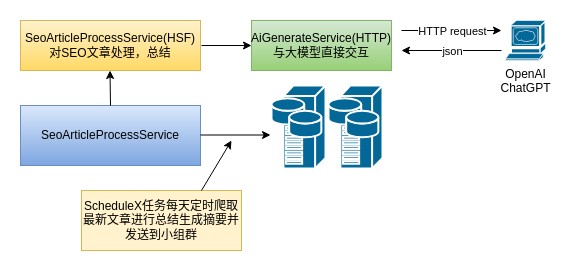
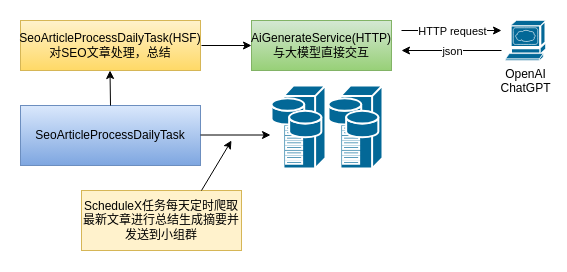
  <mxCell id="0" />
  <mxCell id="1" parent="0" />
  <mxCell id="2" value="AiGenerateService(HTTP)&lt;br&gt;与大模型直接交互" style="rounded=0;whiteSpace=wrap;html=1;fillColor=#d5e8d4;gradientColor=#97d077;strokeColor=#82b366;" vertex="1" parent="1"><mxGeometry x="251" y="20" width="140" height="50" as="geometry" /></mxCell>
- <mxCell id="3" value="SeoArticleProcessService(HSF)&lt;br&gt;对SEO文章处理，总结" style="rounded=0;whiteSpace=wrap;html=1;fillColor=#fff2cc;strokeColor=#d6b656;gradientColor=#ffd966;" vertex="1" parent="1"><mxGeometry x="20" y="20" width="180" height="50" as="geometry" /></mxCell>
+ <mxCell id="3" value="SeoArticleProcessDailyTask(HSF)&lt;br&gt;对SEO文章处理，总结" style="rounded=0;whiteSpace=wrap;html=1;fillColor=#fff2cc;strokeColor=#d6b656;gradientColor=#ffd966;" vertex="1" parent="1"><mxGeometry x="20" y="20" width="180" height="50" as="geometry" /></mxCell>
  <mxCell id="4" value="OpenAI&lt;br&gt;ChatGPT" style="shape=mxgraph.cisco.servers.www_server;sketch=0;html=1;pointerEvents=1;dashed=0;fillColor=#036897;strokeColor=#ffffff;strokeWidth=2;verticalLabelPosition=bottom;verticalAlign=top;align=center;outlineConnect=0;" vertex="1" parent="1"><mxGeometry x="505" y="20" width="40" height="40" as="geometry" /></mxCell>
  <mxCell id="5" value="" style="endArrow=classic;html=1;rounded=0;" edge="1" parent="1"><mxGeometry relative="1" as="geometry"><mxPoint x="401" y="30" as="sourcePoint" /><mxPoint x="501" y="30" as="targetPoint" /></mxGeometry></mxCell>
  <mxCell id="6" value="HTTP request" style="edgeLabel;resizable=0;html=1;align=center;verticalAlign=middle;" connectable="0" vertex="1" parent="5"><mxGeometry relative="1" as="geometry" /></mxCell>
  <mxCell id="7" value="" style="endArrow=classic;html=1;rounded=0;" edge="1" parent="1"><mxGeometry relative="1" as="geometry"><mxPoint x="501" y="50" as="sourcePoint" /><mxPoint x="401" y="50" as="targetPoint" /></mxGeometry></mxCell>
  <mxCell id="8" value="json" style="edgeLabel;resizable=0;html=1;align=center;verticalAlign=middle;" connectable="0" vertex="1" parent="7"><mxGeometry relative="1" as="geometry" /></mxCell>
  <mxCell id="9" value="" style="endArrow=classic;html=1;rounded=0;entryX=0;entryY=0.5;entryDx=0;entryDy=0;" edge="1" parent="1" target="2"><mxGeometry width="50" height="50" relative="1" as="geometry"><mxPoint x="201" y="45" as="sourcePoint" /><mxPoint x="241" y="44.5" as="targetPoint" /></mxGeometry></mxCell>
  <mxCell id="10" value="" style="shape=mxgraph.cisco.servers.storage_server;sketch=0;html=1;pointerEvents=1;dashed=0;fillColor=#036897;strokeColor=#ffffff;strokeWidth=2;verticalLabelPosition=bottom;verticalAlign=top;align=center;outlineConnect=0;" vertex="1" parent="1"><mxGeometry x="271" y="85" width="54" height="83" as="geometry" /></mxCell>
- <mxCell id="11" value="SeoArticleProcessService" style="rounded=0;whiteSpace=wrap;html=1;fillColor=#dae8fc;strokeColor=#6c8ebf;gradientColor=#7ea6e0;" vertex="1" parent="1"><mxGeometry x="20" y="105" width="180" height="60" as="geometry" /></mxCell>
+ <mxCell id="11" value="SeoArticleProcessDailyTask" style="rounded=0;whiteSpace=wrap;html=1;fillColor=#dae8fc;strokeColor=#6c8ebf;gradientColor=#7ea6e0;" vertex="1" parent="1"><mxGeometry x="20" y="105" width="180" height="60" as="geometry" /></mxCell>
  <mxCell id="12" value="" style="endArrow=classic;html=1;rounded=0;exitX=0.5;exitY=0;exitDx=0;exitDy=0;" edge="1" parent="1" source="11"><mxGeometry width="50" height="50" relative="1" as="geometry"><mxPoint x="111" y="100" as="sourcePoint" /><mxPoint x="109.5" y="70" as="targetPoint" /></mxGeometry></mxCell>
  <mxCell id="13" value="" style="endArrow=classic;html=1;rounded=0;" edge="1" parent="1"><mxGeometry width="50" height="50" relative="1" as="geometry"><mxPoint x="200" y="134.5" as="sourcePoint" /><mxPoint x="270" y="134.5" as="targetPoint" /></mxGeometry></mxCell>
  <mxCell id="14" value="" style="shape=mxgraph.cisco.servers.storage_server;sketch=0;html=1;pointerEvents=1;dashed=0;fillColor=#036897;strokeColor=#ffffff;strokeWidth=2;verticalLabelPosition=bottom;verticalAlign=top;align=center;outlineConnect=0;" vertex="1" parent="1"><mxGeometry x="328" y="85" width="54" height="83" as="geometry" /></mxCell>
  <mxCell id="15" value="ScheduleX任务每天定时爬取最新文章进行总结生成摘要并发送到小组群" style="rounded=0;whiteSpace=wrap;html=1;fillColor=#fff2cc;strokeColor=#d6b656;" vertex="1" parent="1"><mxGeometry x="81" y="190" width="160" height="60" as="geometry" /></mxCell>
  <mxCell id="16" value="" style="endArrow=classic;html=1;rounded=0;exitX=0.75;exitY=0;exitDx=0;exitDy=0;" edge="1" parent="1" source="15"><mxGeometry width="50" height="50" relative="1" as="geometry"><mxPoint x="211" y="170" as="sourcePoint" /><mxPoint x="231" y="140" as="targetPoint" /></mxGeometry></mxCell>
